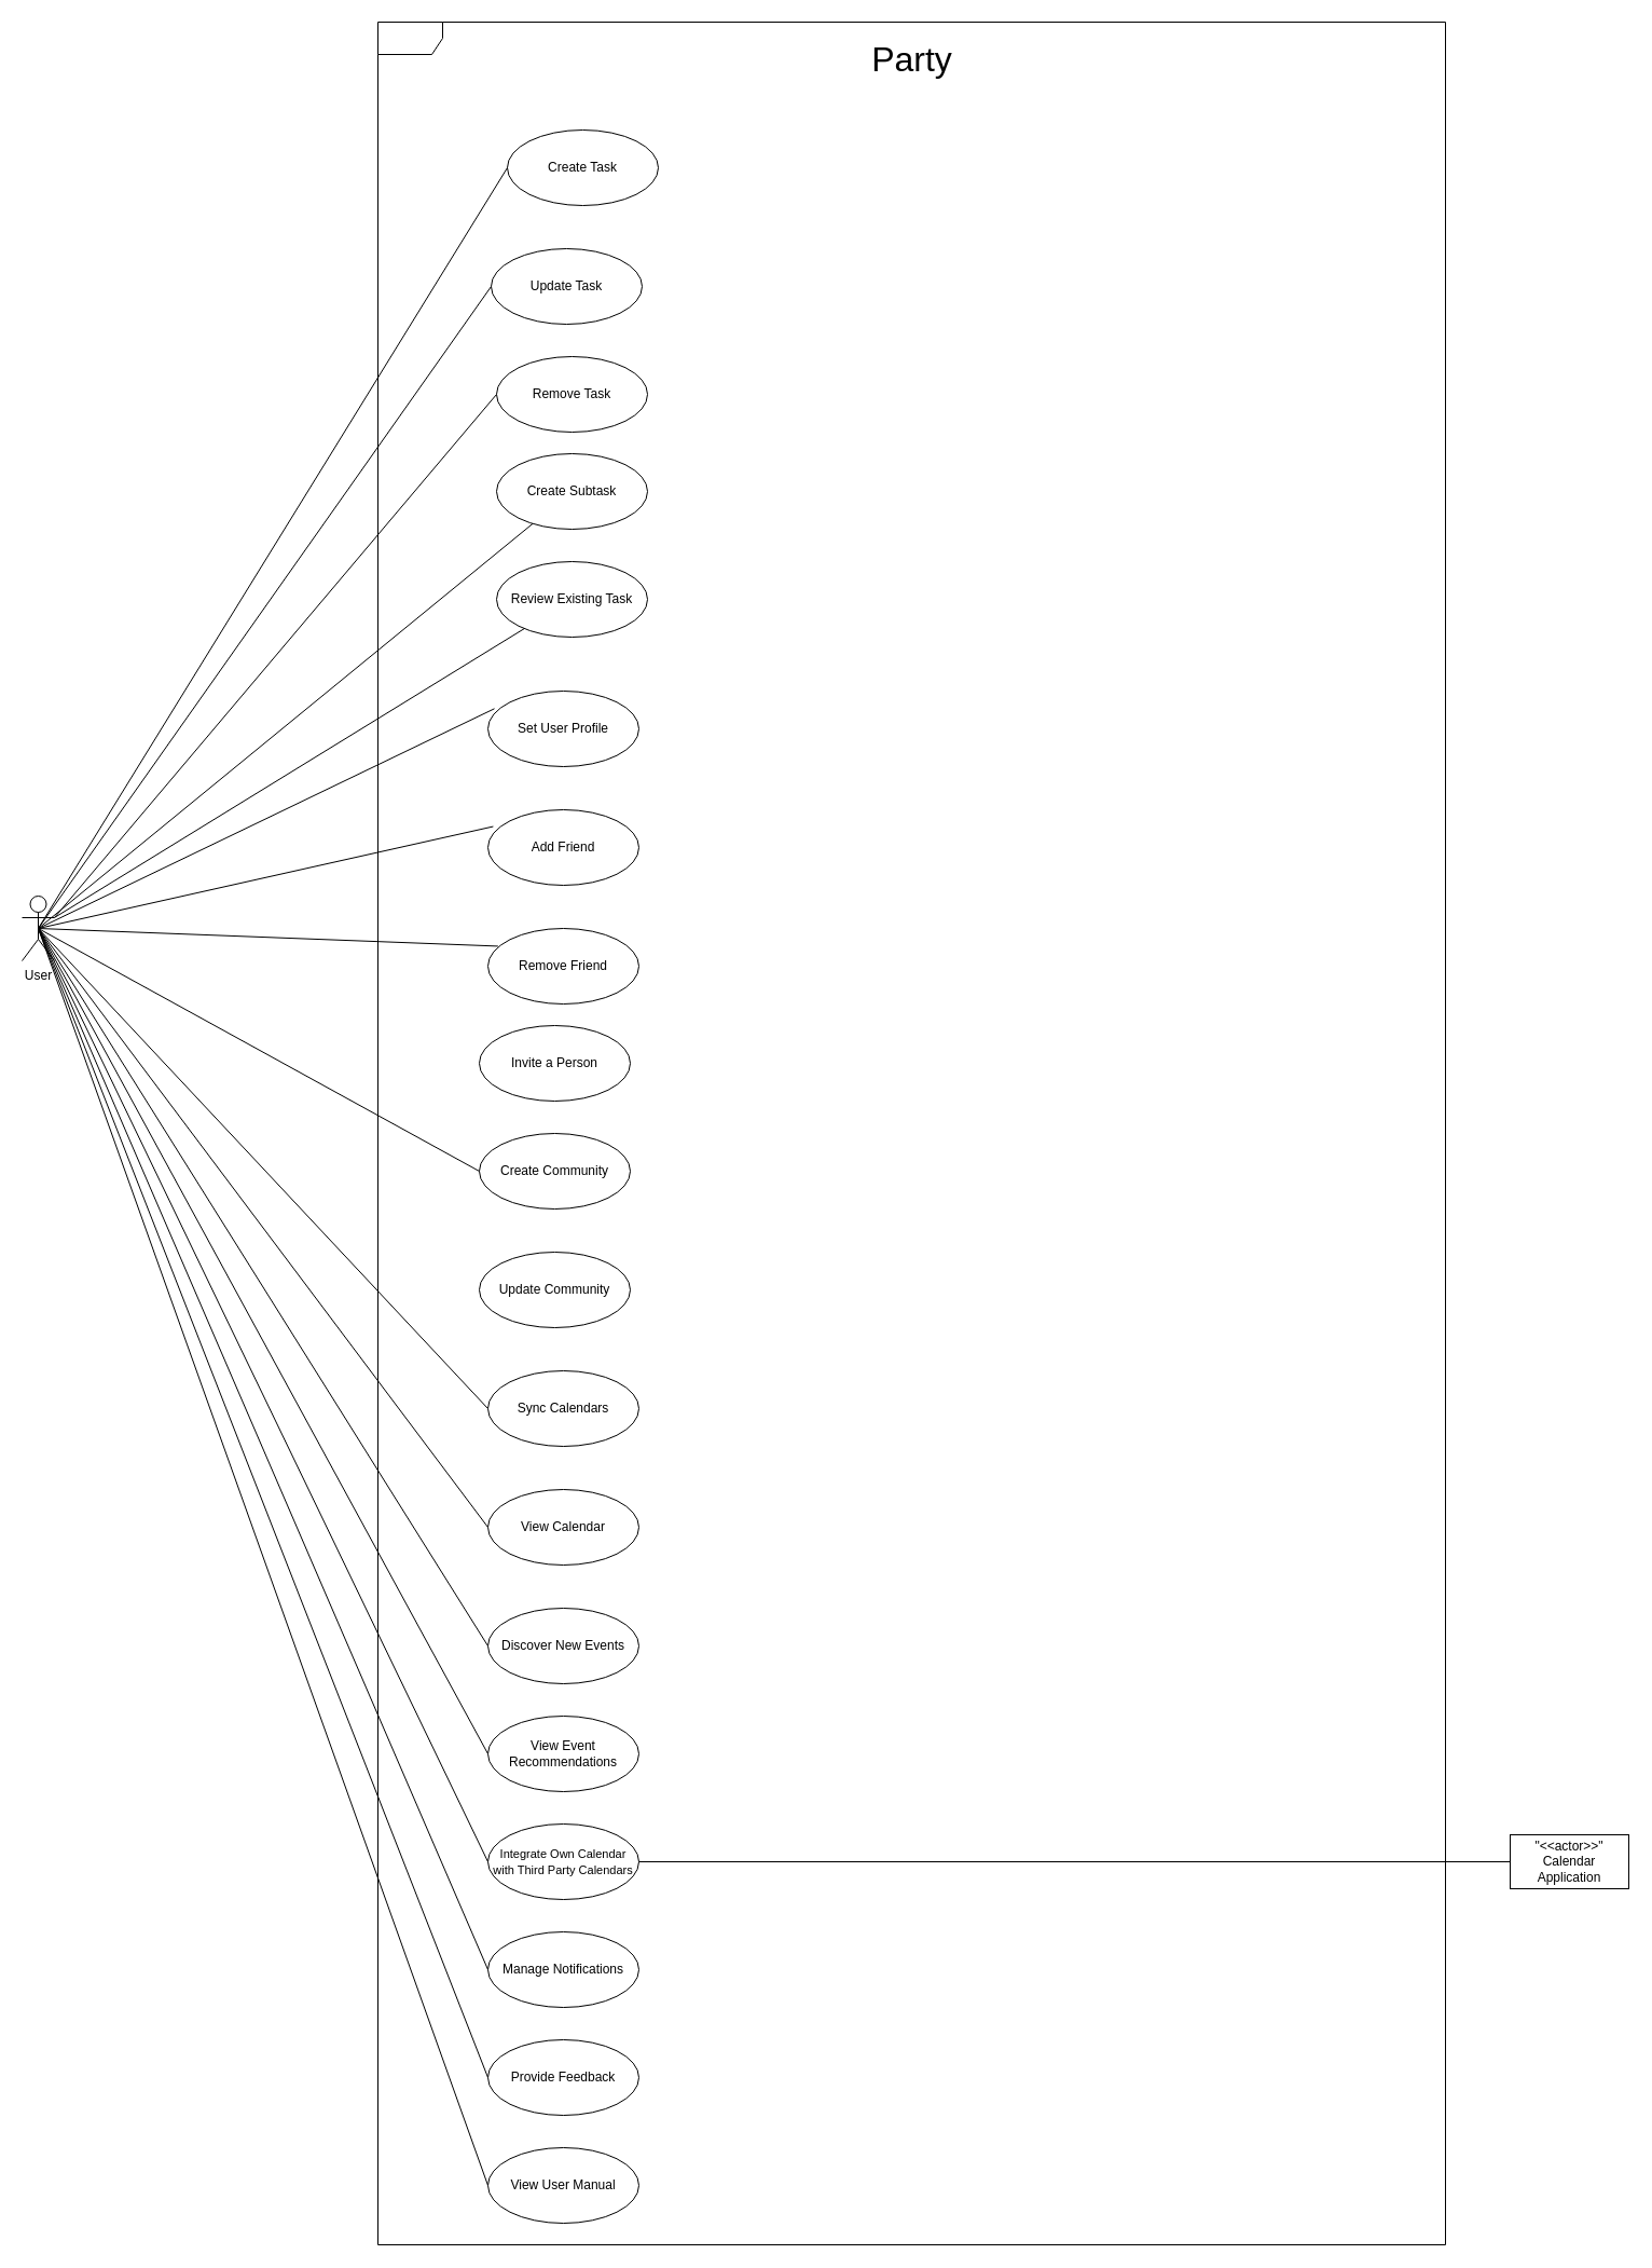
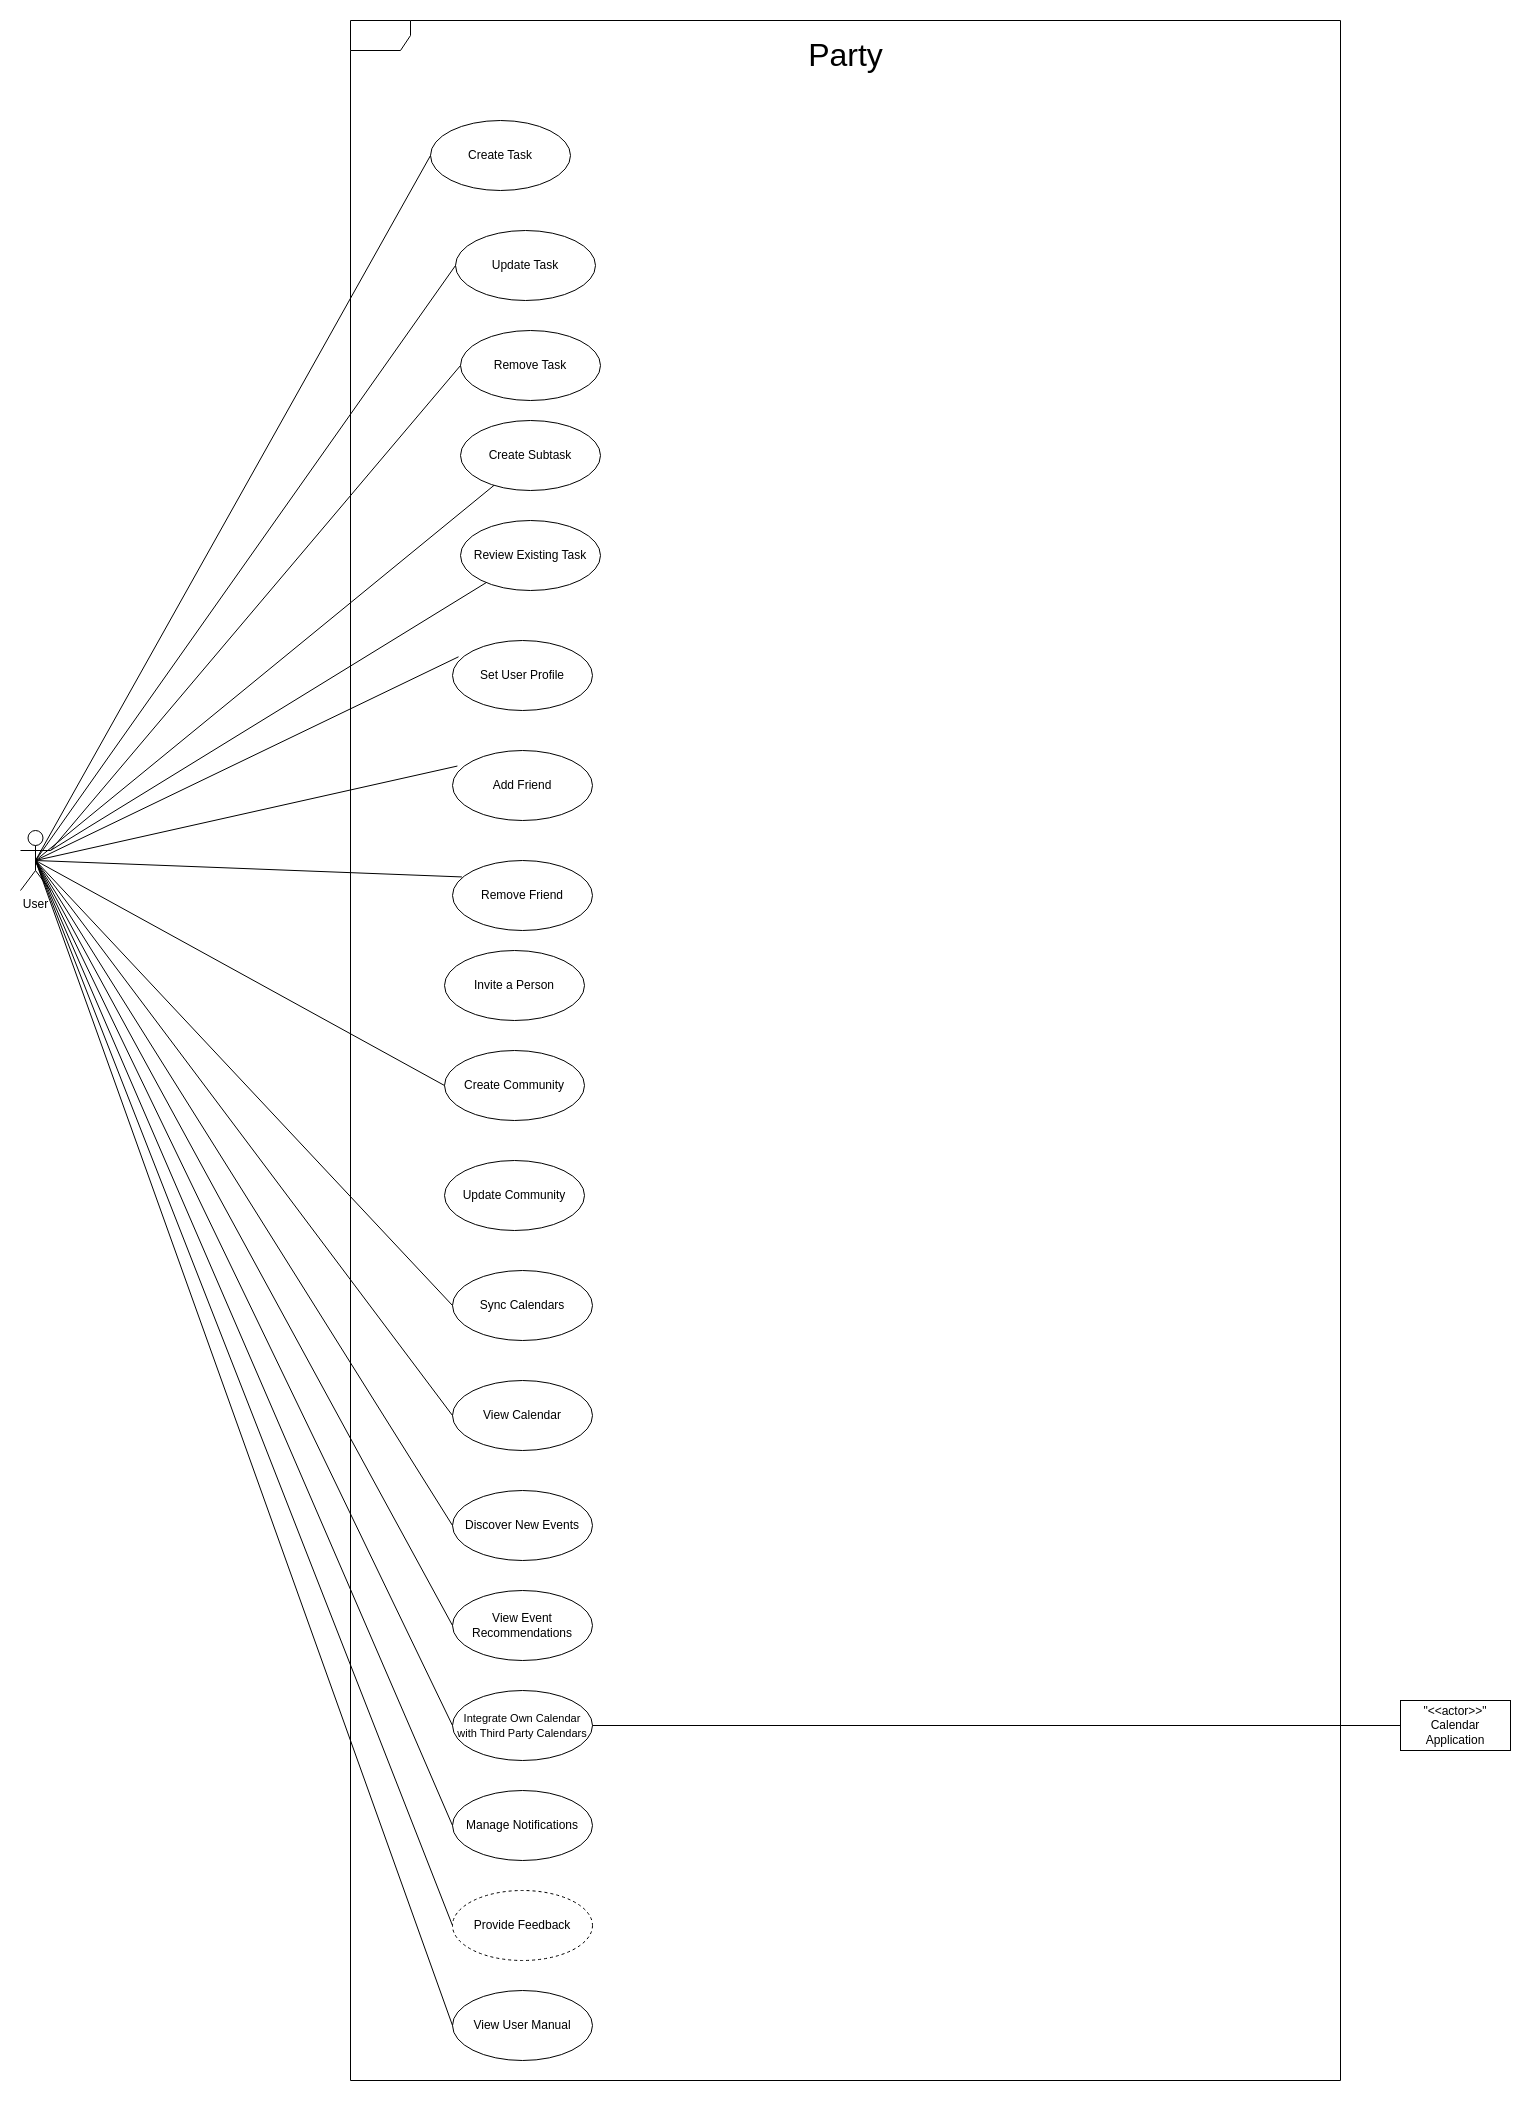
  <mxCell id="0" />
  <mxCell id="1" parent="0" />
  <mxCell id="2" value="User" style="shape=umlActor;verticalLabelPosition=bottom;verticalAlign=top;html=1;" parent="1" vertex="1"><mxGeometry x="20" y="830" width="30" height="60" as="geometry" /></mxCell>
  <mxCell id="3" value="" style="shape=umlFrame;whiteSpace=wrap;html=1;pointerEvents=0;" parent="1" vertex="1"><mxGeometry x="350" y="20" width="990" height="2060" as="geometry" /></mxCell>
- <mxCell id="4" value="Create Task" style="ellipse;whiteSpace=wrap;html=1;" parent="1" vertex="1"><mxGeometry x="470" y="120" width="140" height="70" as="geometry" /></mxCell>
+ <mxCell id="4" value="Create Task" style="ellipse;whiteSpace=wrap;html=1;" parent="1" vertex="1"><mxGeometry x="430" y="120" width="140" height="70" as="geometry" /></mxCell>
  <mxCell id="5" value="Set User Profile" style="ellipse;whiteSpace=wrap;html=1;" parent="1" vertex="1"><mxGeometry x="452" y="640" width="140" height="70" as="geometry" /></mxCell>
  <mxCell id="6" value="" style="endArrow=none;html=1;rounded=0;" parent="1" edge="1"><mxGeometry relative="1" as="geometry"><mxPoint x="395" y="689" as="sourcePoint" /><mxPoint x="395" y="689" as="targetPoint" /></mxGeometry></mxCell>
  <mxCell id="7" value="Update Task" style="ellipse;whiteSpace=wrap;html=1;" parent="1" vertex="1"><mxGeometry x="455" y="230" width="140" height="70" as="geometry" /></mxCell>
  <mxCell id="8" value="Remove Task" style="ellipse;whiteSpace=wrap;html=1;" parent="1" vertex="1"><mxGeometry y="330" width="140" height="70" as="geometry" x="460" /></mxCell>
  <mxCell id="9" value="Create Subtask" style="ellipse;whiteSpace=wrap;html=1;" parent="1" vertex="1"><mxGeometry y="420" width="140" height="70" as="geometry" x="460" /></mxCell>
  <mxCell id="10" value="Review Existing Task" style="ellipse;whiteSpace=wrap;html=1;" parent="1" vertex="1"><mxGeometry y="520" width="140" height="70" as="geometry" x="460" /></mxCell>
  <mxCell id="11" value="Add Friend" style="ellipse;whiteSpace=wrap;html=1;" parent="1" vertex="1"><mxGeometry x="452" y="750" width="140" height="70" as="geometry" /></mxCell>
  <mxCell id="12" value="Remove Friend" style="ellipse;whiteSpace=wrap;html=1;" parent="1" vertex="1"><mxGeometry x="452" y="860" width="140" height="70" as="geometry" /></mxCell>
  <mxCell id="13" value="Invite a Person" style="ellipse;whiteSpace=wrap;html=1;" parent="1" vertex="1"><mxGeometry x="444" y="950" width="140" height="70" as="geometry" /></mxCell>
  <mxCell id="14" value="Create Community" style="ellipse;whiteSpace=wrap;html=1;" parent="1" vertex="1"><mxGeometry x="444" y="1050" width="140" height="70" as="geometry" /></mxCell>
  <mxCell id="15" value="Update Community" style="ellipse;whiteSpace=wrap;html=1;" parent="1" vertex="1"><mxGeometry x="444" y="1160" width="140" height="70" as="geometry" /></mxCell>
  <mxCell id="16" value="Sync Calendars" style="ellipse;whiteSpace=wrap;html=1;" parent="1" vertex="1"><mxGeometry x="452" y="1270" width="140" height="70" as="geometry" /></mxCell>
  <mxCell id="17" value="View Calendar" style="ellipse;whiteSpace=wrap;html=1;" parent="1" vertex="1"><mxGeometry x="452" y="1380" width="140" height="70" as="geometry" /></mxCell>
  <mxCell id="18" value="Discover New Events" style="ellipse;whiteSpace=wrap;html=1;" parent="1" vertex="1"><mxGeometry x="452" y="1490" width="140" height="70" as="geometry" /></mxCell>
  <mxCell id="19" value="View Event Recommendations" style="ellipse;whiteSpace=wrap;html=1;" parent="1" vertex="1"><mxGeometry x="452" y="1590" width="140" height="70" as="geometry" /></mxCell>
  <mxCell id="20" value="&lt;font style=&quot;font-size: 11px;&quot;&gt;Integrate Own Calendar with Third Party Calendars&lt;/font&gt;" style="ellipse;whiteSpace=wrap;html=1;" parent="1" vertex="1"><mxGeometry x="452" y="1690" width="140" height="70" as="geometry" /></mxCell>
  <mxCell id="21" value="Manage Notifications" style="ellipse;whiteSpace=wrap;html=1;" parent="1" vertex="1"><mxGeometry x="452" y="1790" width="140" height="70" as="geometry" /></mxCell>
- <mxCell id="22" value="Provide Feedback" style="ellipse;whiteSpace=wrap;html=1;" parent="1" vertex="1"><mxGeometry x="452" y="1890" width="140" height="70" as="geometry" /></mxCell>
+ <mxCell id="22" value="Provide Feedback" style="ellipse;whiteSpace=wrap;html=1;dashed=1;" parent="1" vertex="1"><mxGeometry x="452" y="1890" width="140" height="70" as="geometry" /></mxCell>
  <mxCell id="23" value="View User Manual" style="ellipse;whiteSpace=wrap;html=1;" parent="1" vertex="1"><mxGeometry x="452" y="1990" width="140" height="70" as="geometry" /></mxCell>
  <mxCell id="24" value="" style="endArrow=none;html=1;rounded=0;entryX=0;entryY=0.5;entryDx=0;entryDy=0;exitX=0.5;exitY=0.5;exitDx=0;exitDy=0;exitPerimeter=0;" parent="1" source="2" target="4" edge="1"><mxGeometry relative="1" as="geometry"><mxPoint x="35" y="830" as="sourcePoint" /><mxPoint x="880" y="670" as="targetPoint" /></mxGeometry></mxCell>
  <mxCell id="25" value="" style="endArrow=none;html=1;rounded=0;entryX=0;entryY=0.5;entryDx=0;entryDy=0;" parent="1" target="7" edge="1"><mxGeometry relative="1" as="geometry"><mxPoint x="35" y="860" as="sourcePoint" /><mxPoint y="-310" as="targetPoint" x="460" /></mxGeometry></mxCell>
  <mxCell id="26" value="" style="endArrow=none;html=1;rounded=0;entryX=0;entryY=0.5;entryDx=0;entryDy=0;exitX=1;exitY=0.333;exitDx=0;exitDy=0;exitPerimeter=0;" parent="1" source="2" target="8" edge="1"><mxGeometry relative="1" as="geometry"><mxPoint x="85" y="540" as="sourcePoint" /><mxPoint x="470" y="275" as="targetPoint" /></mxGeometry></mxCell>
  <mxCell id="27" value="" style="endArrow=none;html=1;rounded=0;exitX=0.5;exitY=0.5;exitDx=0;exitDy=0;exitPerimeter=0;" parent="1" source="2" target="9" edge="1"><mxGeometry relative="1" as="geometry"><mxPoint x="95" y="550" as="sourcePoint" /><mxPoint x="480" y="285" as="targetPoint" /></mxGeometry></mxCell>
  <mxCell id="28" value="" style="endArrow=none;html=1;rounded=0;exitX=1;exitY=0.333;exitDx=0;exitDy=0;exitPerimeter=0;" parent="1" source="2" target="10" edge="1"><mxGeometry relative="1" as="geometry"><mxPoint x="105" y="560" as="sourcePoint" /><mxPoint x="490" y="295" as="targetPoint" /></mxGeometry></mxCell>
  <mxCell id="29" value="" style="endArrow=none;html=1;rounded=0;entryX=0.043;entryY=0.233;entryDx=0;entryDy=0;entryPerimeter=0;exitX=0.5;exitY=0.5;exitDx=0;exitDy=0;exitPerimeter=0;" parent="1" source="2" target="5" edge="1"><mxGeometry relative="1" as="geometry"><mxPoint x="90" y="560" as="sourcePoint" /><mxPoint x="470" y="566" as="targetPoint" /></mxGeometry></mxCell>
  <mxCell id="30" value="" style="endArrow=none;html=1;rounded=0;entryX=0.035;entryY=0.222;entryDx=0;entryDy=0;entryPerimeter=0;exitX=0.5;exitY=0.5;exitDx=0;exitDy=0;exitPerimeter=0;" parent="1" source="2" target="11" edge="1"><mxGeometry relative="1" as="geometry"><mxPoint x="90" y="570" as="sourcePoint" /><mxPoint x="480" y="576" as="targetPoint" /></mxGeometry></mxCell>
  <mxCell id="31" value="" style="endArrow=none;html=1;rounded=0;entryX=0.067;entryY=0.235;entryDx=0;entryDy=0;entryPerimeter=0;" parent="1" target="12" edge="1"><mxGeometry relative="1" as="geometry"><mxPoint x="35" y="860" as="sourcePoint" /><mxPoint x="490" y="586" as="targetPoint" /></mxGeometry></mxCell>
  <mxCell id="32" value="" style="endArrow=none;html=1;rounded=0;entryX=0;entryY=0.5;entryDx=0;entryDy=0;exitX=0.5;exitY=0.5;exitDx=0;exitDy=0;exitPerimeter=0;" parent="1" source="2" target="14" edge="1"><mxGeometry relative="1" as="geometry"><mxPoint x="60" y="590" as="sourcePoint" /><mxPoint x="510" y="606" as="targetPoint" /></mxGeometry></mxCell>
  <mxCell id="33" value="" style="endArrow=none;html=1;rounded=0;entryX=0;entryY=0.5;entryDx=0;entryDy=0;exitX=0.5;exitY=0.5;exitDx=0;exitDy=0;exitPerimeter=0;" parent="1" source="2" target="16" edge="1"><mxGeometry relative="1" as="geometry"><mxPoint x="45" y="870" as="sourcePoint" /><mxPoint x="483" y="1400" as="targetPoint" /></mxGeometry></mxCell>
  <mxCell id="34" value="" style="endArrow=none;html=1;rounded=0;entryX=0;entryY=0.5;entryDx=0;entryDy=0;exitX=0.5;exitY=0.5;exitDx=0;exitDy=0;exitPerimeter=0;" parent="1" source="2" target="17" edge="1"><mxGeometry relative="1" as="geometry"><mxPoint x="55" y="880" as="sourcePoint" /><mxPoint x="493" y="1410" as="targetPoint" /></mxGeometry></mxCell>
  <mxCell id="35" value="" style="endArrow=none;html=1;rounded=0;entryX=0;entryY=0.5;entryDx=0;entryDy=0;exitX=0.5;exitY=0.5;exitDx=0;exitDy=0;exitPerimeter=0;" parent="1" source="2" target="18" edge="1"><mxGeometry relative="1" as="geometry"><mxPoint x="65" y="890" as="sourcePoint" /><mxPoint x="503" y="1420" as="targetPoint" /></mxGeometry></mxCell>
  <mxCell id="36" value="" style="endArrow=none;html=1;rounded=0;entryX=0;entryY=0.5;entryDx=0;entryDy=0;exitX=0.5;exitY=0.5;exitDx=0;exitDy=0;exitPerimeter=0;" parent="1" source="2" target="19" edge="1"><mxGeometry relative="1" as="geometry"><mxPoint x="40" y="860" as="sourcePoint" /><mxPoint x="513" y="1430" as="targetPoint" /></mxGeometry></mxCell>
  <mxCell id="37" value="" style="endArrow=none;html=1;rounded=0;entryX=0;entryY=0.5;entryDx=0;entryDy=0;exitX=0.5;exitY=0.5;exitDx=0;exitDy=0;exitPerimeter=0;" parent="1" source="2" target="20" edge="1"><mxGeometry relative="1" as="geometry"><mxPoint x="40" y="870" as="sourcePoint" /><mxPoint x="523" y="1440" as="targetPoint" /></mxGeometry></mxCell>
  <mxCell id="38" value="" style="endArrow=none;html=1;rounded=0;entryX=0;entryY=0.5;entryDx=0;entryDy=0;exitX=0.5;exitY=0.5;exitDx=0;exitDy=0;exitPerimeter=0;" parent="1" source="2" target="21" edge="1"><mxGeometry relative="1" as="geometry"><mxPoint x="40" y="860" as="sourcePoint" /><mxPoint x="533" y="1450" as="targetPoint" /></mxGeometry></mxCell>
  <mxCell id="39" value="" style="endArrow=none;html=1;rounded=0;entryX=0;entryY=0.5;entryDx=0;entryDy=0;exitX=0.5;exitY=0.5;exitDx=0;exitDy=0;exitPerimeter=0;" parent="1" source="2" target="22" edge="1"><mxGeometry relative="1" as="geometry"><mxPoint x="105" y="930" as="sourcePoint" /><mxPoint x="543" y="1460" as="targetPoint" /></mxGeometry></mxCell>
  <mxCell id="40" value="" style="endArrow=none;html=1;rounded=0;entryX=0;entryY=0.5;entryDx=0;entryDy=0;exitX=0.5;exitY=0.5;exitDx=0;exitDy=0;exitPerimeter=0;" parent="1" source="2" target="23" edge="1"><mxGeometry relative="1" as="geometry"><mxPoint x="115" y="940" as="sourcePoint" /><mxPoint x="553" y="1470" as="targetPoint" /></mxGeometry></mxCell>
  <mxCell id="41" value="&lt;font style=&quot;font-size: 32px;&quot;&gt;Party&lt;/font&gt;" style="text;html=1;align=center;verticalAlign=middle;resizable=0;points=[];autosize=1;strokeColor=none;fillColor=none;" parent="1" vertex="1"><mxGeometry x="765" y="30" width="160" height="50" as="geometry" /></mxCell>
  <mxCell id="42" value="&quot;&amp;lt;&amp;lt;actor&amp;gt;&amp;gt;&quot;&lt;br&gt;Calendar Application" style="html=1;whiteSpace=wrap;" parent="1" vertex="1"><mxGeometry x="1400" y="1700" width="110" height="50" as="geometry" /></mxCell>
  <mxCell id="43" value="" style="endArrow=none;html=1;rounded=0;entryX=0;entryY=0.5;entryDx=0;entryDy=0;exitX=1;exitY=0.5;exitDx=0;exitDy=0;" parent="1" source="20" target="42" edge="1"><mxGeometry relative="1" as="geometry"><mxPoint x="45" y="870" as="sourcePoint" /><mxPoint x="470" y="2255" as="targetPoint" /></mxGeometry></mxCell>
